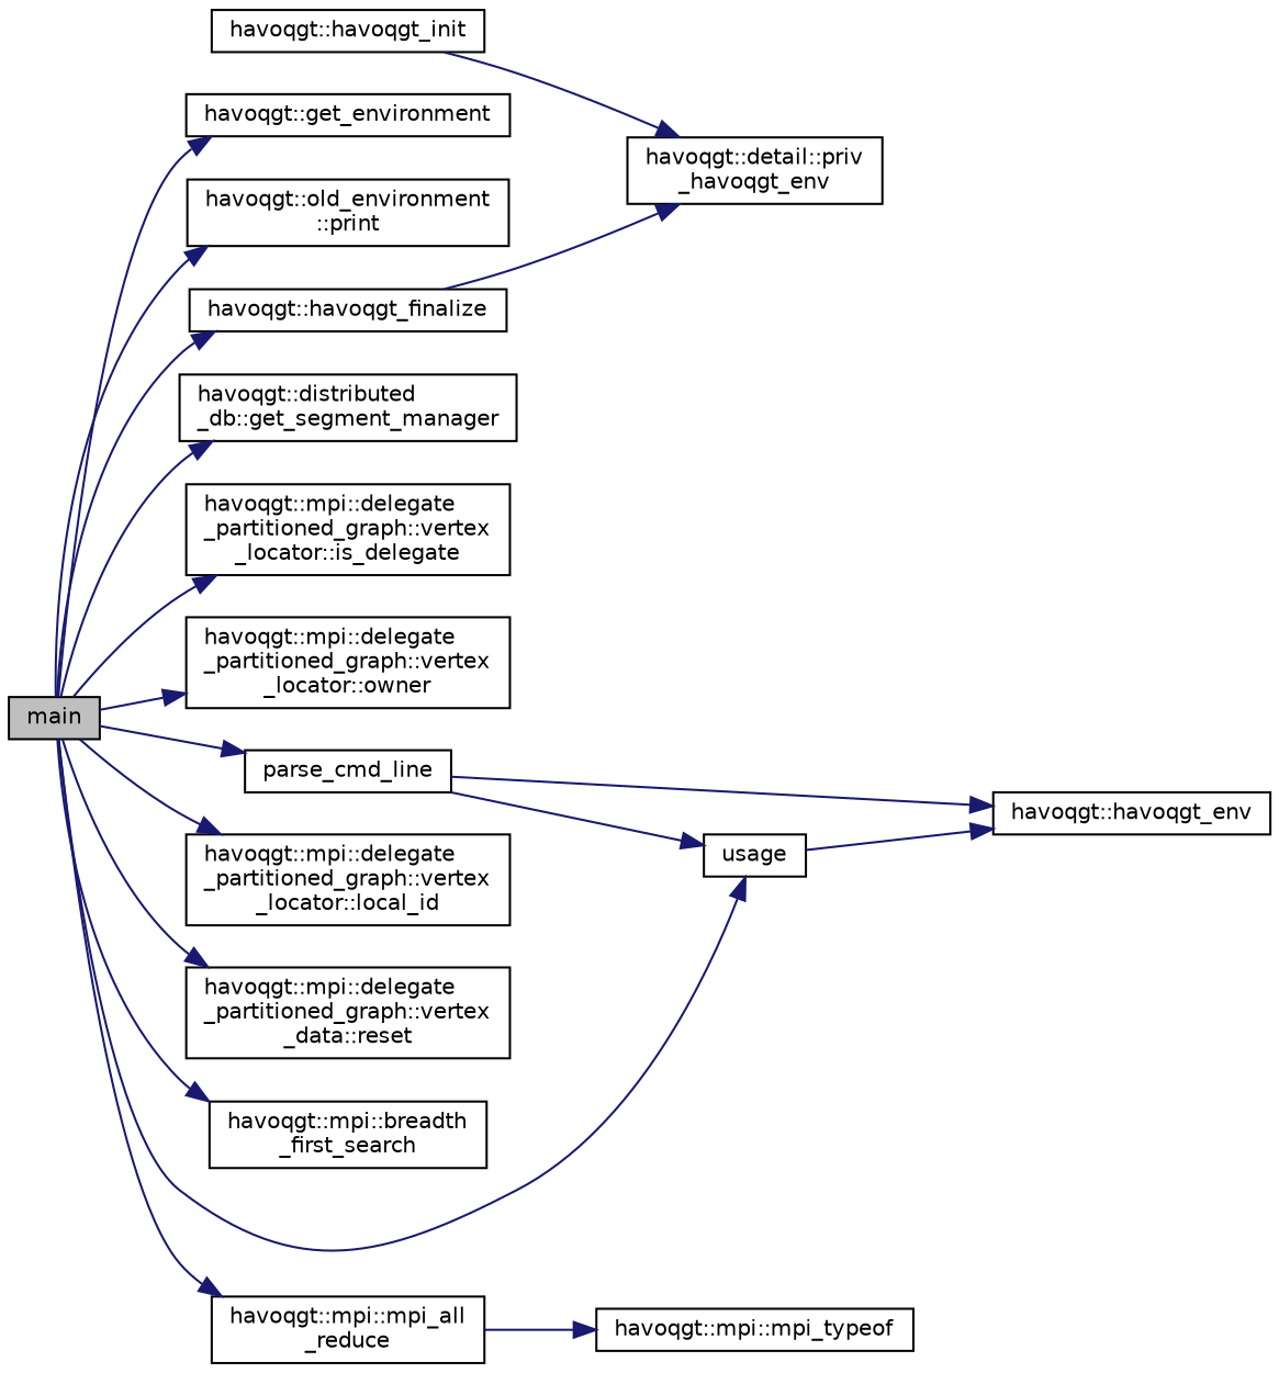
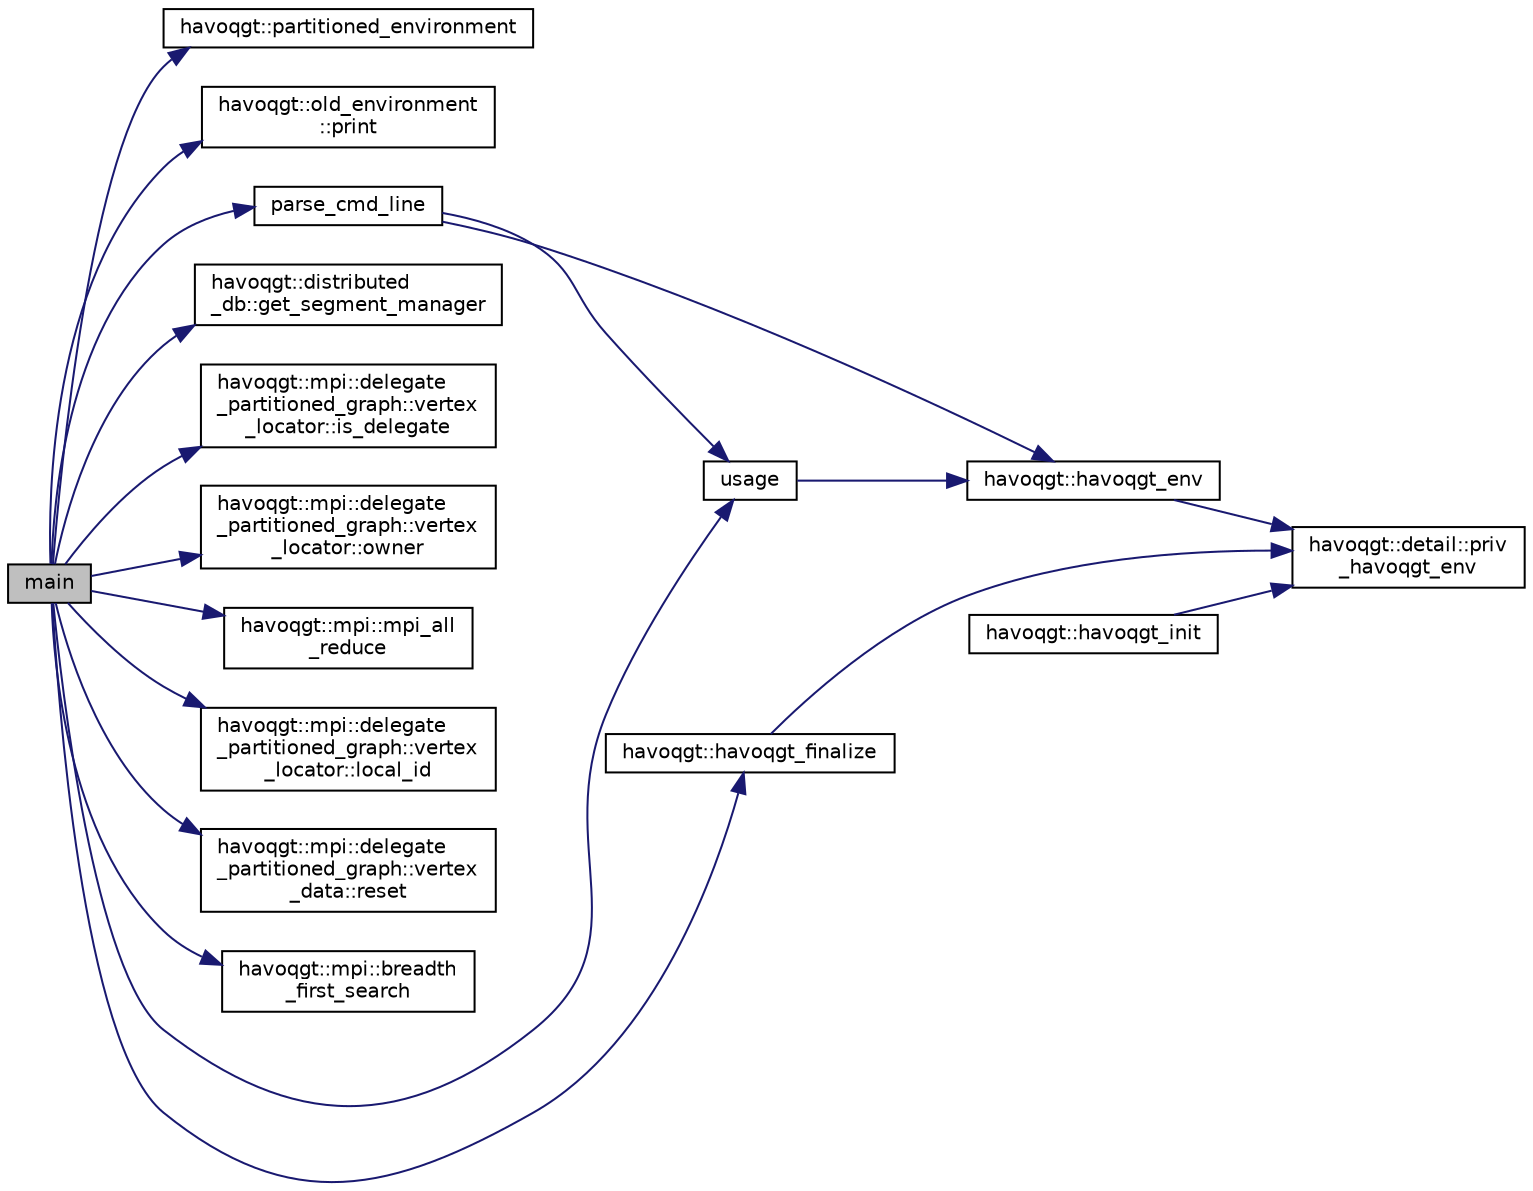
  digraph {
    rankdir=LR
    node [color=black fillcolor=white fontname=Helvetica fontsize=10 shape=record style=filled]
    edge [color=midnightblue fontname=Helvetica fontsize=10 labelfontname=Helvetica labelfontsize=10 style=solid]
    n1 [fillcolor=grey75 fontcolor=black height=0.2 label=main width=0.4]
-   n2 [height=0.2 label="havoqgt::get_environment" width=0.4]
+   n2 [height=0.2 label="havoqgt::partitioned_environment" width=0.4]
    n3 [height=0.2 label="havoqgt::old_environment\l::print" width=0.4]
    n4 [height=0.2 label=parse_cmd_line width=0.4]
    n5 [height=0.2 label="havoqgt::distributed\l_db::get_segment_manager" width=0.4]
    n6 [height=0.2 label="havoqgt::mpi::delegate\l_partitioned_graph::vertex\l_locator::is_delegate" width=0.4]
    n7 [height=0.2 label="havoqgt::mpi::delegate\l_partitioned_graph::vertex\l_locator::owner" width=0.4]
    n8 [height=0.2 label="havoqgt::mpi::mpi_all\l_reduce" width=0.4]
    n9 [height=0.2 label="havoqgt::mpi::delegate\l_partitioned_graph::vertex\l_locator::local_id" width=0.4]
    n10 [height=0.2 label="havoqgt::mpi::delegate\l_partitioned_graph::vertex\l_data::reset" width=0.4]
    n11 [height=0.2 label="havoqgt::mpi::breadth\l_first_search" width=0.4]
    n12 [height=0.2 label="havoqgt::havoqgt_finalize" width=0.4]
    n13 [height=0.2 label=usage width=0.4]
    n14 [height=0.2 label="havoqgt::havoqgt_init" width=0.4]
    n15 [height=0.2 label="havoqgt::detail::priv\l_havoqgt_env" width=0.4]
    n16 [height=0.2 label="havoqgt::havoqgt_env" width=0.4]
-   n17 [height=0.2 label="havoqgt::mpi::mpi_typeof" width=0.4]
    n1 -> n2
    n1 -> n3
    n1 -> n4
    n1 -> n5
    n1 -> n6
    n1 -> n7
    n1 -> n8
    n1 -> n9
    n1 -> n10
    n1 -> n11
    n1 -> n12
    n1 -> n13
    n4 -> n13
    n4 -> n16
-   n8 -> n17
    n12 -> n15
    n13 -> n16
    n14 -> n15
+   n16 -> n15
  }
